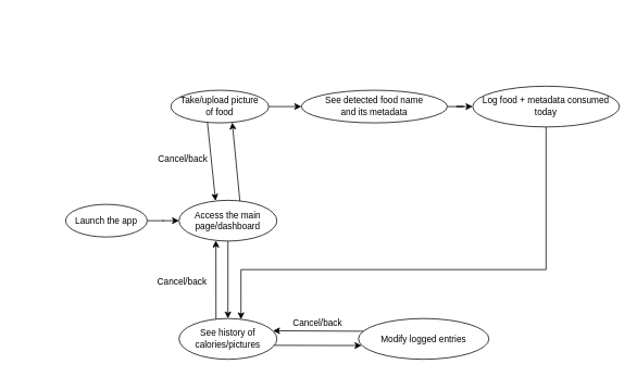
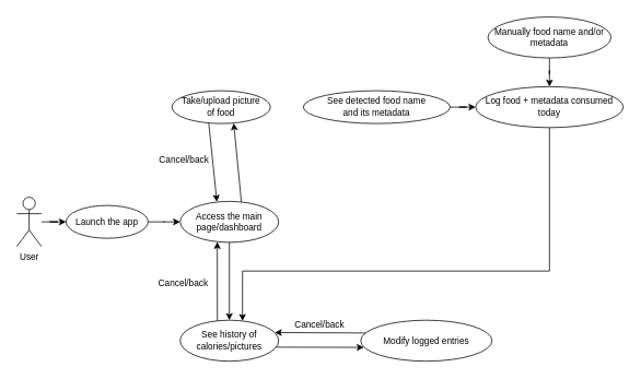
  <mxCell id="0" />
  <mxCell id="1" parent="0" />
+ <mxCell id="2" style="edgeStyle=orthogonalEdgeStyle;rounded=0;orthogonalLoop=1;jettySize=auto;html=1;entryX=0;entryY=0.5;entryDx=0;entryDy=0;fontSize=11;" parent="1" source="3" target="5" edge="1"><mxGeometry relative="1" as="geometry" /></mxCell>
+ <mxCell id="3" value="User" style="shape=umlActor;verticalLabelPosition=bottom;verticalAlign=top;html=1;outlineConnect=0;fontSize=11;" parent="1" vertex="1"><mxGeometry x="20" y="240" width="30" height="60" as="geometry" /></mxCell>
  <mxCell id="4" style="edgeStyle=orthogonalEdgeStyle;rounded=0;orthogonalLoop=1;jettySize=auto;html=1;entryX=0;entryY=0.5;entryDx=0;entryDy=0;fontSize=11;" edge="1" parent="1" source="5" target="15"><mxGeometry relative="1" as="geometry" /></mxCell>
  <mxCell id="5" value="Launch the app" style="ellipse;whiteSpace=wrap;html=1;fontSize=11;" parent="1" vertex="1"><mxGeometry x="80" y="250" width="100" height="40" as="geometry" /></mxCell>
- <mxCell id="6" style="edgeStyle=orthogonalEdgeStyle;rounded=0;orthogonalLoop=1;jettySize=auto;html=1;entryX=0;entryY=0.5;entryDx=0;entryDy=0;fontSize=11;" parent="1" source="7" target="10" edge="1"><mxGeometry relative="1" as="geometry" /></mxCell>
  <mxCell id="7" value="Take/upload picture &lt;br&gt;of food" style="ellipse;whiteSpace=wrap;html=1;fontSize=11;" parent="1" vertex="1"><mxGeometry x="209" y="110" width="120" height="40" as="geometry" /></mxCell>
  <mxCell id="8" value="See history of calories/pictures" style="ellipse;whiteSpace=wrap;html=1;fontSize=11;" parent="1" vertex="1"><mxGeometry x="219" y="390" width="120" height="50" as="geometry" /></mxCell>
  <mxCell id="9" style="edgeStyle=orthogonalEdgeStyle;rounded=0;orthogonalLoop=1;jettySize=auto;html=1;entryX=0;entryY=0.5;entryDx=0;entryDy=0;fontSize=11;" parent="1" source="10" target="13" edge="1"><mxGeometry relative="1" as="geometry" /></mxCell>
  <mxCell id="10" value="See detected food name &lt;br style=&quot;font-size: 11px;&quot;&gt;and its metadata" style="ellipse;whiteSpace=wrap;html=1;fontSize=11;" parent="1" vertex="1"><mxGeometry x="369" y="110" width="179" height="40" as="geometry" /></mxCell>
+ <mxCell id="11" style="edgeStyle=orthogonalEdgeStyle;rounded=0;orthogonalLoop=1;jettySize=auto;html=1;entryX=0.5;entryY=0;entryDx=0;entryDy=0;" edge="1" parent="1" source="12" target="13"><mxGeometry relative="1" as="geometry" /></mxCell>
+ <mxCell id="12" value="Manually food name and/or metadata" style="ellipse;whiteSpace=wrap;html=1;fontSize=11;" parent="1" vertex="1"><mxGeometry x="594" y="20" width="150" height="50" as="geometry" /></mxCell>
  <mxCell id="13" value="Log food + metadata consumed today" style="ellipse;whiteSpace=wrap;html=1;fontSize=11;" parent="1" vertex="1"><mxGeometry x="579" y="105" width="180" height="50" as="geometry" /></mxCell>
  <mxCell id="14" value="Modify logged entries" style="ellipse;whiteSpace=wrap;html=1;fontSize=11;" parent="1" vertex="1"><mxGeometry x="439" y="390" width="160" height="50" as="geometry" /></mxCell>
  <mxCell id="15" value="Access the main page/dashboard" style="ellipse;whiteSpace=wrap;html=1;fontSize=11;" vertex="1" parent="1"><mxGeometry x="219" y="245" width="120" height="50" as="geometry" /></mxCell>
  <mxCell id="16" value="" style="endArrow=classic;html=1;rounded=0;exitX=0.622;exitY=0.019;exitDx=0;exitDy=0;entryX=0.627;entryY=0.99;entryDx=0;entryDy=0;exitPerimeter=0;entryPerimeter=0;fontSize=11;" edge="1" parent="1" source="15" target="7"><mxGeometry width="50" height="50" relative="1" as="geometry"><mxPoint x="259" y="170" as="sourcePoint" /><mxPoint x="309" y="120" as="targetPoint" /></mxGeometry></mxCell>
  <mxCell id="17" value="" style="endArrow=classic;html=1;rounded=0;exitX=0.374;exitY=0.994;exitDx=0;exitDy=0;entryX=0.373;entryY=0.011;entryDx=0;entryDy=0;exitPerimeter=0;entryPerimeter=0;fontSize=11;" edge="1" parent="1" source="7" target="15"><mxGeometry width="50" height="50" relative="1" as="geometry"><mxPoint x="259" y="210" as="sourcePoint" /><mxPoint x="309" y="160" as="targetPoint" /></mxGeometry></mxCell>
  <mxCell id="18" value="Cancel/back" style="text;html=1;strokeColor=none;fillColor=none;align=center;verticalAlign=middle;whiteSpace=wrap;rounded=0;fontSize=11;" vertex="1" parent="1"><mxGeometry x="199" y="190" width="50" height="9" as="geometry" /></mxCell>
  <mxCell id="19" value="" style="endArrow=classic;html=1;rounded=0;exitX=0.5;exitY=1;exitDx=0;exitDy=0;entryX=0.5;entryY=0;entryDx=0;entryDy=0;fontSize=11;" edge="1" parent="1" source="15" target="8"><mxGeometry width="50" height="50" relative="1" as="geometry"><mxPoint x="309" y="320" as="sourcePoint" /><mxPoint x="359" y="270" as="targetPoint" /></mxGeometry></mxCell>
  <mxCell id="20" value="" style="endArrow=classic;html=1;rounded=0;exitX=0.378;exitY=0.013;exitDx=0;exitDy=0;entryX=0.377;entryY=0.989;entryDx=0;entryDy=0;exitPerimeter=0;entryPerimeter=0;fontSize=11;" edge="1" parent="1" source="8" target="15"><mxGeometry width="50" height="50" relative="1" as="geometry"><mxPoint x="289" y="305" as="sourcePoint" /><mxPoint x="289" y="400" as="targetPoint" /></mxGeometry></mxCell>
  <mxCell id="21" value="Cancel/back" style="text;html=1;strokeColor=none;fillColor=none;align=center;verticalAlign=middle;whiteSpace=wrap;rounded=0;fontSize=11;" vertex="1" parent="1"><mxGeometry x="199" y="340" width="48" height="10" as="geometry" /></mxCell>
  <mxCell id="22" value="" style="endArrow=classic;html=1;rounded=0;exitX=0.038;exitY=0.312;exitDx=0;exitDy=0;exitPerimeter=0;entryX=0.96;entryY=0.301;entryDx=0;entryDy=0;entryPerimeter=0;fontSize=11;" edge="1" parent="1" source="14" target="8"><mxGeometry width="50" height="50" relative="1" as="geometry"><mxPoint x="449" y="400" as="sourcePoint" /><mxPoint x="499" y="350" as="targetPoint" /></mxGeometry></mxCell>
  <mxCell id="23" value="" style="endArrow=classic;html=1;rounded=0;exitX=0.976;exitY=0.658;exitDx=0;exitDy=0;exitPerimeter=0;entryX=0.024;entryY=0.663;entryDx=0;entryDy=0;entryPerimeter=0;fontSize=11;" edge="1" parent="1" source="8" target="14"><mxGeometry width="50" height="50" relative="1" as="geometry"><mxPoint x="456" y="416" as="sourcePoint" /><mxPoint x="344" y="415" as="targetPoint" /></mxGeometry></mxCell>
  <mxCell id="24" value="Cancel/back" style="text;html=1;strokeColor=none;fillColor=none;align=center;verticalAlign=middle;whiteSpace=wrap;rounded=0;fontSize=11;" vertex="1" parent="1"><mxGeometry x="359" y="380" width="60" height="30" as="geometry" /></mxCell>
  <mxCell id="25" value="" style="endArrow=classic;html=1;rounded=0;exitX=0.5;exitY=1;exitDx=0;exitDy=0;entryX=0.633;entryY=0.021;entryDx=0;entryDy=0;entryPerimeter=0;fontSize=11;" edge="1" parent="1" source="13" target="8"><mxGeometry width="50" height="50" relative="1" as="geometry"><mxPoint x="389" y="300" as="sourcePoint" /><mxPoint x="439" y="250" as="targetPoint" /><Array as="points"><mxPoint x="669" y="330" /><mxPoint x="295" y="330" /></Array></mxGeometry></mxCell>
